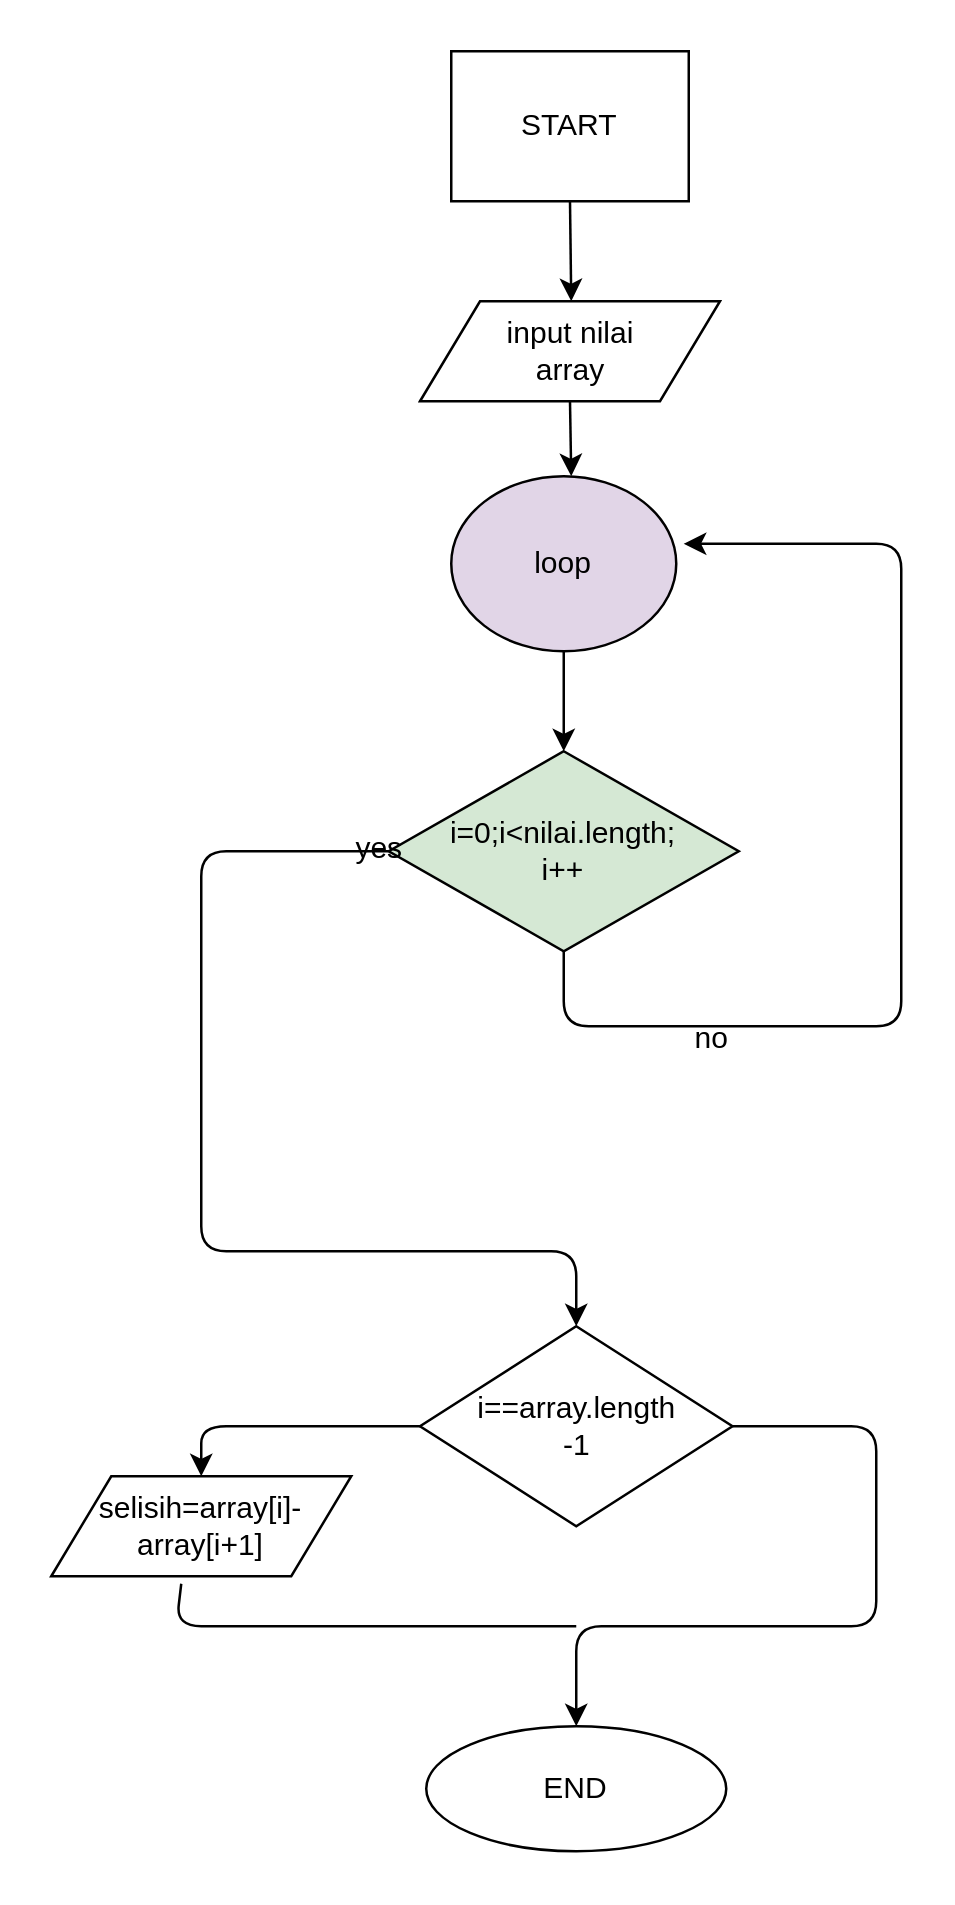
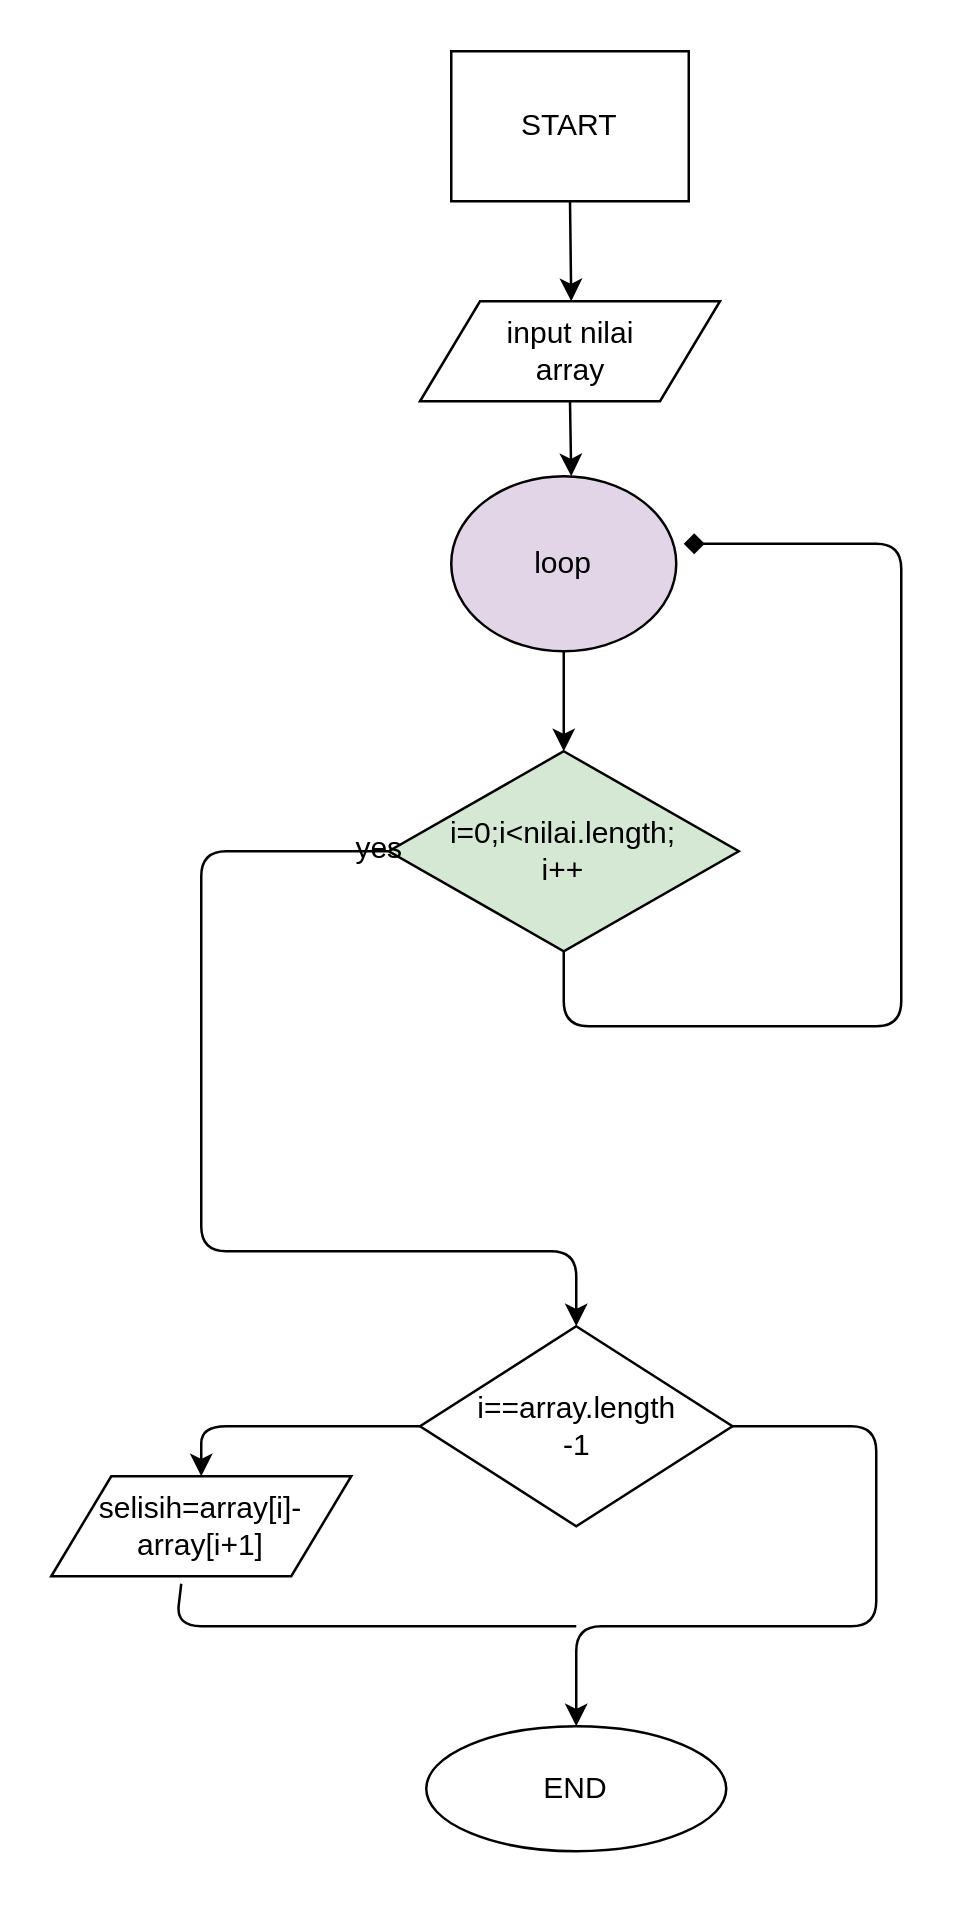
  <mxCell id="0" />
  <mxCell id="1" parent="0" />
  <mxCell id="2" value="START" style="whiteSpace=wrap;html=1;rounded=0;" vertex="1" parent="1"><mxGeometry x="180" y="20" width="95" height="60" as="geometry" /></mxCell>
  <mxCell id="3" value="" style="endArrow=classic;html=1;exitX=0.5;exitY=1;exitDx=0;exitDy=0;" edge="1" parent="1" source="2"><mxGeometry width="50" height="50" relative="1" as="geometry"><mxPoint x="190" y="250" as="sourcePoint" /><mxPoint x="228" y="120" as="targetPoint" /></mxGeometry></mxCell>
  <mxCell id="4" value="input nilai&lt;br&gt;array" style="shape=parallelogram;perimeter=parallelogramPerimeter;whiteSpace=wrap;html=1;" vertex="1" parent="1"><mxGeometry x="167.5" y="120" width="120" height="40" as="geometry" /></mxCell>
  <mxCell id="5" value="" style="endArrow=classic;html=1;exitX=0.5;exitY=1;exitDx=0;exitDy=0;" edge="1" parent="1" source="4"><mxGeometry width="50" height="50" relative="1" as="geometry"><mxPoint x="228" y="180" as="sourcePoint" /><mxPoint x="228" y="190" as="targetPoint" /></mxGeometry></mxCell>
  <mxCell id="6" value="loop" style="ellipse;whiteSpace=wrap;html=1;fillColor=#e1d5e7;" vertex="1" parent="1"><mxGeometry x="180" y="190" width="90" height="70" as="geometry" /></mxCell>
  <mxCell id="7" value="" style="endArrow=classic;html=1;exitX=0.5;exitY=1;exitDx=0;exitDy=0;" edge="1" parent="1" source="6"><mxGeometry width="50" height="50" relative="1" as="geometry"><mxPoint x="225" y="370" as="sourcePoint" /><mxPoint x="225" y="300" as="targetPoint" /></mxGeometry></mxCell>
  <mxCell id="8" value="i=0;i&amp;lt;nilai.length;&lt;br&gt;i++" style="rhombus;whiteSpace=wrap;html=1;fillColor=#d5e8d4;" vertex="1" parent="1"><mxGeometry x="155" y="300" width="140" height="80" as="geometry" /></mxCell>
- <mxCell id="9" value="" style="endArrow=classic;html=1;exitX=0.5;exitY=1;exitDx=0;exitDy=0;entryX=1.033;entryY=0.386;entryDx=0;entryDy=0;entryPerimeter=0;" edge="1" parent="1" source="8" target="6"><mxGeometry width="50" height="50" relative="1" as="geometry"><mxPoint x="250" y="410" as="sourcePoint" /><mxPoint x="370" y="210" as="targetPoint" /><Array as="points"><mxPoint x="225" y="410" /><mxPoint x="360" y="410" /><mxPoint x="360" y="217" /></Array></mxGeometry></mxCell>
- <mxCell id="10" value="no" style="text;html=1;align=center;verticalAlign=middle;resizable=0;points=[];autosize=1;" vertex="1" parent="1"><mxGeometry x="269" y="405" width="30" height="20" as="geometry" /></mxCell>
+ <mxCell id="9" value="" style="endArrow=diamond;html=1;exitX=0.5;exitY=1;exitDx=0;exitDy=0;entryX=1.033;entryY=0.386;entryDx=0;entryDy=0;entryPerimeter=0;" edge="1" parent="1" source="8" target="6"><mxGeometry width="50" height="50" relative="1" as="geometry"><mxPoint x="250" y="410" as="sourcePoint" /><mxPoint x="370" y="210" as="targetPoint" /><Array as="points"><mxPoint x="225" y="410" /><mxPoint x="360" y="410" /><mxPoint x="360" y="217" /></Array></mxGeometry></mxCell>
  <mxCell id="11" value="" style="endArrow=classic;html=1;exitX=0;exitY=0.5;exitDx=0;exitDy=0;" edge="1" parent="1" source="8"><mxGeometry width="50" height="50" relative="1" as="geometry"><mxPoint x="70" y="360" as="sourcePoint" /><mxPoint x="230" y="530" as="targetPoint" /><Array as="points"><mxPoint x="80" y="340" /><mxPoint x="80" y="500" /><mxPoint x="230" y="500" /></Array></mxGeometry></mxCell>
  <mxCell id="12" value="yes" style="text;html=1;align=center;verticalAlign=middle;resizable=0;points=[];autosize=1;" vertex="1" parent="1"><mxGeometry x="136" y="329" width="30" height="20" as="geometry" /></mxCell>
  <mxCell id="13" value="i==array.length&lt;br&gt;-1" style="rhombus;whiteSpace=wrap;html=1;" vertex="1" parent="1"><mxGeometry x="167.5" y="530" width="125" height="80" as="geometry" /></mxCell>
  <mxCell id="14" value="" style="endArrow=classic;html=1;exitX=1;exitY=0.5;exitDx=0;exitDy=0;" edge="1" parent="1" source="13"><mxGeometry width="50" height="50" relative="1" as="geometry"><mxPoint x="320" y="595" as="sourcePoint" /><mxPoint x="230" y="690" as="targetPoint" /><Array as="points"><mxPoint x="350" y="570" /><mxPoint x="350" y="650" /><mxPoint x="230" y="650" /></Array></mxGeometry></mxCell>
  <mxCell id="15" value="" style="endArrow=classic;html=1;exitX=0;exitY=0.5;exitDx=0;exitDy=0;" edge="1" parent="1" source="13" target="16"><mxGeometry width="50" height="50" relative="1" as="geometry"><mxPoint x="80" y="580" as="sourcePoint" /><mxPoint x="80" y="600" as="targetPoint" /><Array as="points"><mxPoint x="80" y="570" /></Array></mxGeometry></mxCell>
  <mxCell id="16" value="selisih=array[i]-&lt;br&gt;array[i+1]" style="shape=parallelogram;perimeter=parallelogramPerimeter;whiteSpace=wrap;html=1;" vertex="1" parent="1"><mxGeometry x="20" y="590" width="120" height="40" as="geometry" /></mxCell>
  <mxCell id="17" value="" style="endArrow=none;html=1;" edge="1" parent="1"><mxGeometry width="50" height="50" relative="1" as="geometry"><mxPoint x="230" y="650" as="sourcePoint" /><mxPoint x="72" y="633" as="targetPoint" /><Array as="points"><mxPoint x="70" y="650" /></Array></mxGeometry></mxCell>
  <mxCell id="18" value="END" style="ellipse;whiteSpace=wrap;html=1;" vertex="1" parent="1"><mxGeometry x="170" y="690" width="120" height="50" as="geometry" /></mxCell>
